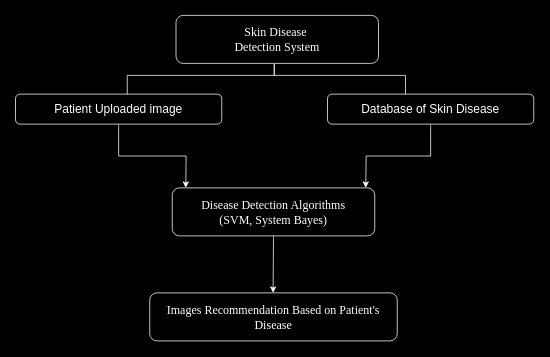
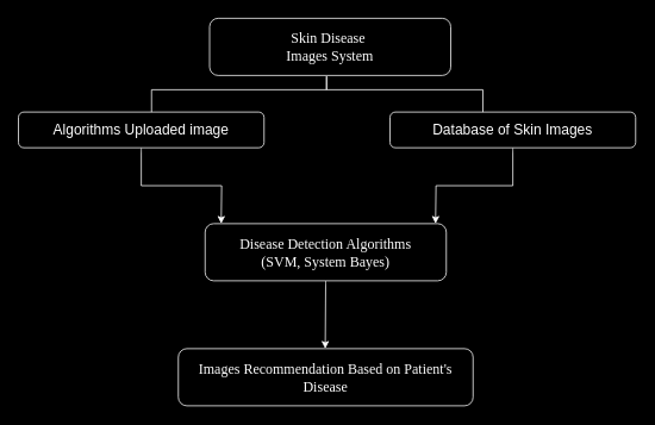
  <mxCell id="0" style=";html=1;" />
  <mxCell id="1" style=";html=1;" parent="0" />
- <mxCell id="2" value="Skin Disease&amp;nbsp;&lt;br&gt;Detection System" style="rounded=1;shadow=1;strokeWidth=1;fontSize=16;align=center;fillColor=#000000;strokeColor=#FFFFFF;fontColor=#FFFFFF;fontFamily=Times New Roman;whiteSpace=wrap;html=1;labelBackgroundColor=none;" parent="1" vertex="1"><mxGeometry x="234" y="20" width="270" height="64" as="geometry" /></mxCell>
+ <mxCell id="2" value="Skin Disease&amp;nbsp;&lt;br&gt;Images System" style="rounded=1;shadow=1;strokeWidth=1;fontSize=16;align=center;fillColor=#000000;strokeColor=#FFFFFF;fontColor=#FFFFFF;fontFamily=Times New Roman;whiteSpace=wrap;html=1;labelBackgroundColor=none;" parent="1" vertex="1"><mxGeometry x="234" y="20" width="270" height="64" as="geometry" /></mxCell>
  <mxCell id="3" value="" style="edgeStyle=orthogonalEdgeStyle;rounded=0;orthogonalLoop=1;jettySize=auto;exitX=0.5;exitY=1;exitDx=0;exitDy=0;fontColor=#FFFFFF;fontFamily=Times New Roman;html=1;fillColor=#000000;strokeColor=#FFFFFF;labelBackgroundColor=none;" edge="1" parent="1" source="4"><mxGeometry relative="1" as="geometry"><mxPoint x="247" y="250" as="targetPoint" /></mxGeometry></mxCell>
- <mxCell id="4" value="Patient Uploaded image" style="whiteSpace=wrap;html=1;rounded=1;shadow=1;strokeWidth=1;fontSize=16;align=center;fillColor=#000000;strokeColor=#FFFFFF;fontColor=#FFFFFF;labelBackgroundColor=none;" parent="1" vertex="1"><mxGeometry x="20" y="125" width="275" height="40" as="geometry" /></mxCell>
+ <mxCell id="4" value="Algorithms Uploaded image" style="whiteSpace=wrap;html=1;rounded=1;shadow=1;strokeWidth=1;fontSize=16;align=center;fillColor=#000000;strokeColor=#FFFFFF;fontColor=#FFFFFF;labelBackgroundColor=none;" parent="1" vertex="1"><mxGeometry x="20" y="125" width="275" height="40" as="geometry" /></mxCell>
  <mxCell id="5" value="" style="edgeStyle=orthogonalEdgeStyle;rounded=0;orthogonalLoop=1;jettySize=auto;exitX=0.5;exitY=1;exitDx=0;exitDy=0;fontColor=#FFFFFF;fontFamily=Times New Roman;html=1;fillColor=#000000;strokeColor=#FFFFFF;labelBackgroundColor=none;" edge="1" parent="1" source="6"><mxGeometry relative="1" as="geometry"><mxPoint x="487" y="250" as="targetPoint" /></mxGeometry></mxCell>
- <mxCell id="6" value="Database of Skin Disease" style="whiteSpace=wrap;html=1;rounded=1;shadow=1;strokeWidth=1;fontSize=16;align=center;fillColor=#000000;strokeColor=#FFFFFF;fontColor=#FFFFFF;labelBackgroundColor=none;" parent="1" vertex="1"><mxGeometry x="436" y="125" width="275" height="40" as="geometry" /></mxCell>
+ <mxCell id="6" value="Database of Skin Images" style="whiteSpace=wrap;html=1;rounded=1;shadow=1;strokeWidth=1;fontSize=16;align=center;fillColor=#000000;strokeColor=#FFFFFF;fontColor=#FFFFFF;labelBackgroundColor=none;" parent="1" vertex="1"><mxGeometry x="436" y="125" width="275" height="40" as="geometry" /></mxCell>
  <mxCell id="7" value="" style="edgeStyle=orthogonalEdgeStyle;startSize=6;endFill=0;endSize=6;strokeWidth=1;fontSize=16;rounded=0;endArrow=none;fontColor=#FFFFFF;fontFamily=Times New Roman;html=1;fillColor=#000000;strokeColor=#FFFFFF;labelBackgroundColor=none;" parent="1" edge="1"><mxGeometry relative="1" as="geometry"><Array as="points"><mxPoint x="365" y="100" /><mxPoint x="169" y="100" /></Array><mxPoint x="365" y="85" as="sourcePoint" /><mxPoint x="169" y="125" as="targetPoint" /></mxGeometry></mxCell>
  <mxCell id="8" value="" style="edgeStyle=orthogonalEdgeStyle;startSize=6;endFill=0;endSize=6;strokeWidth=1;fontSize=16;rounded=0;endArrow=none;fontColor=#FFFFFF;fontFamily=Times New Roman;html=1;fillColor=#000000;strokeColor=#FFFFFF;labelBackgroundColor=none;" parent="1" edge="1"><mxGeometry relative="1" as="geometry"><Array as="points"><mxPoint x="365" y="100" /><mxPoint x="540" y="100" /></Array><mxPoint x="364.947" y="85" as="sourcePoint" /><mxPoint x="540" y="125" as="targetPoint" /></mxGeometry></mxCell>
  <mxCell id="9" value="" style="edgeStyle=orthogonalEdgeStyle;rounded=0;orthogonalLoop=1;jettySize=auto;exitX=0.5;exitY=1;exitDx=0;exitDy=0;fontColor=#FFFFFF;fontFamily=Times New Roman;html=1;fillColor=#000000;strokeColor=#FFFFFF;labelBackgroundColor=none;" edge="1" parent="1" source="10"><mxGeometry relative="1" as="geometry"><mxPoint x="363.462" y="390" as="targetPoint" /></mxGeometry></mxCell>
  <mxCell id="10" value="Disease&amp;nbsp;Detection Algorithms&lt;br&gt;(SVM, System Bayes)" style="rounded=1;shadow=1;strokeWidth=1;fontSize=16;align=center;fillColor=#000000;strokeColor=#FFFFFF;fontColor=#FFFFFF;fontFamily=Times New Roman;whiteSpace=wrap;html=1;labelBackgroundColor=none;" vertex="1" parent="1"><mxGeometry x="229" y="250" width="270" height="64" as="geometry" /></mxCell>
  <mxCell id="11" value="Images Recommendation Based on Patient's Disease" style="rounded=1;shadow=1;strokeWidth=1;fontSize=16;align=center;fillColor=#000000;strokeColor=#FFFFFF;fontColor=#FFFFFF;fontFamily=Times New Roman;whiteSpace=wrap;html=1;labelBackgroundColor=none;" vertex="1" parent="1"><mxGeometry x="199" y="390" width="330" height="64" as="geometry" /></mxCell>
